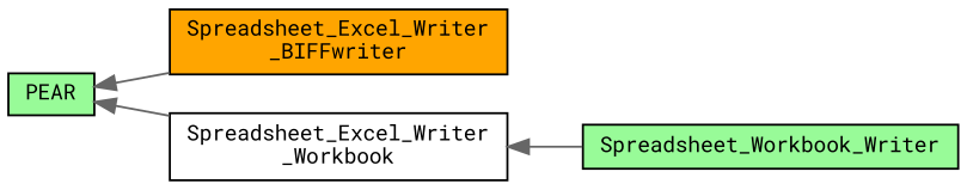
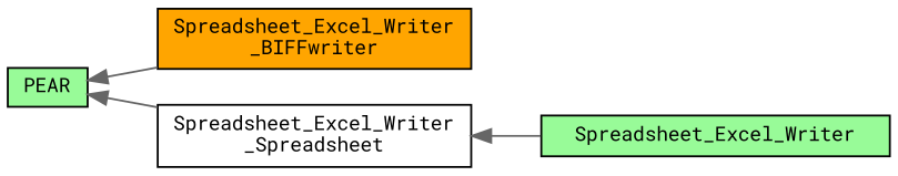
  digraph {
    fontname="Roboto Mono"
    rankdir=LR
    node [color=black fillcolor=palegreen fontname="Roboto Mono" fontsize=10 shape=record style=filled]
    edge [color=gray40 dir=back fontname="Roboto Mono" fontsize=10 labelfontname=Helvetica labelfontsize=10 style=solid]
    n1 [fillcolor=orange fontcolor=black height=0.2 label="Spreadsheet_Excel_Writer\l_BIFFwriter" width=0.4]
-   n2 [fillcolor=white height=0.2 label="Spreadsheet_Excel_Writer\l_Workbook" width=0.4]
-   n3 [height=0.2 label=Spreadsheet_Workbook_Writer width=0.4]
+   n2 [fillcolor=white height=0.2 label="Spreadsheet_Excel_Writer\l_Spreadsheet" width=0.4]
+   n3 [height=0.2 label=Spreadsheet_Excel_Writer width=0.4]
    n4 [height=0.2 label=PEAR width=0.4]
    n2 -> n3
    n4 -> n1
    n4 -> n2
  }
